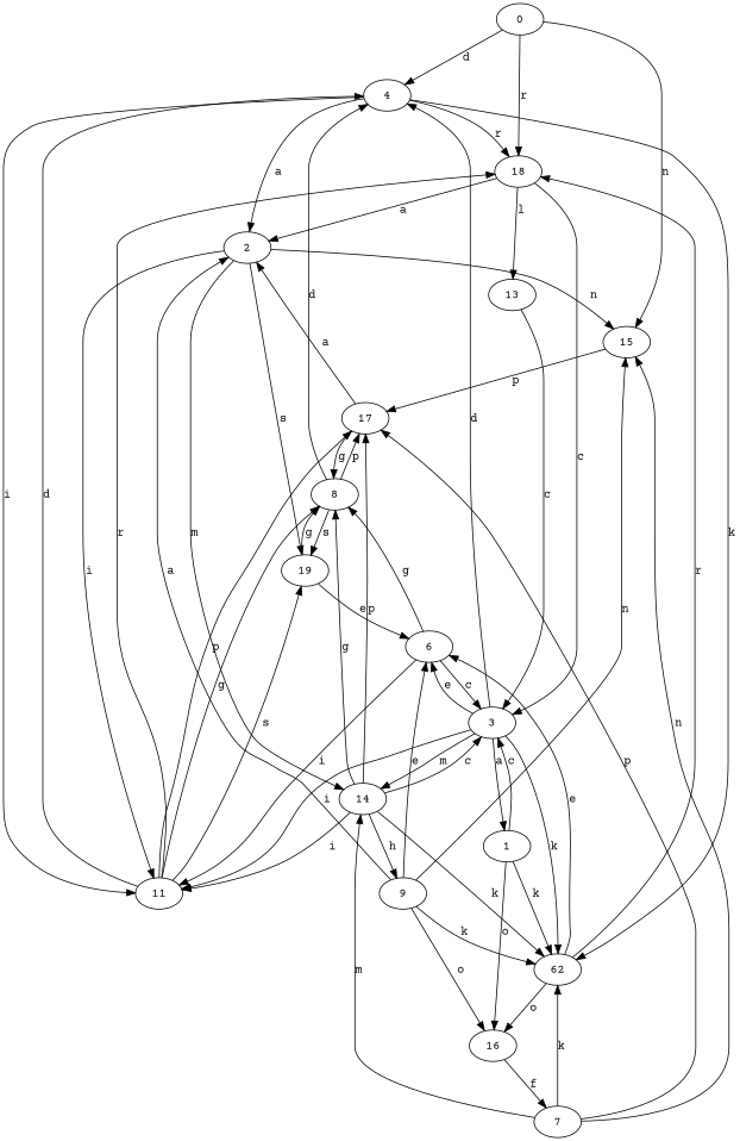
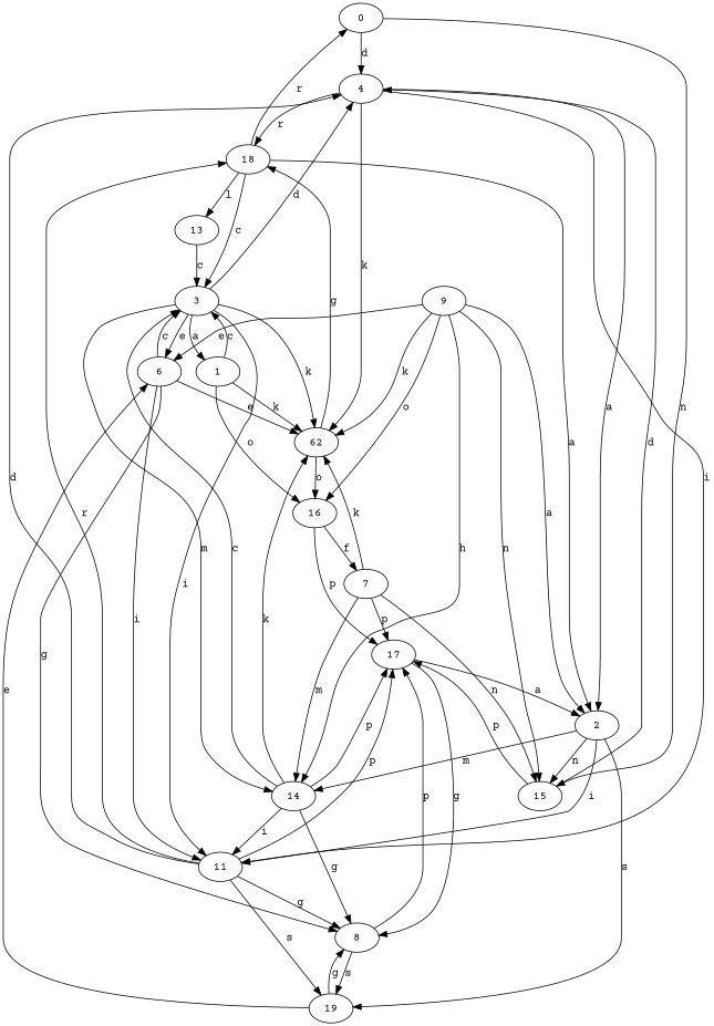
  strict digraph {
    fontname="Courier Prime"
    node [fontname="Courier Prime"]
    edge [fontname="Courier Prime"]
    0
    4
    15
    18
    n5 [label=62]
    2
    11
    17
    3
    13
    1
    16
    14
    6
    7
    19
    8
    9
    0 -> 4 [label=d]
    0 -> 15 [label=n]
-   0 -> 18 [label=r]
+   18 -> 0 [label=r]
    4 -> 18 [label=r]
    4 -> n5 [label=k]
    4 -> 2 [label=a]
    4 -> 11 [label=i]
-   8 -> 4 [label=d]
+   15 -> 4 [label=d]
    15 -> 17 [label=p]
    18 -> 2 [label=a]
    18 -> 3 [label=c]
    18 -> 13 [label=l]
-   n5 -> 18 [label=r]
+   n5 -> 18 [label=g]
    n5 -> 16 [label=o]
-   n5 -> 6 [label=e]
+   6 -> n5 [label=e]
    2 -> 15 [label=n]
    2 -> 11 [label=i]
    2 -> 14 [label=m]
    2 -> 19 [label=s]
    11 -> 4 [label=d]
    11 -> 18 [label=r]
    11 -> 17 [label=p]
    11 -> 19 [label=s]
    11 -> 8 [label=g]
    17 -> 2 [label=a]
    17 -> 8 [label=g]
    3 -> 4 [label=d]
    3 -> n5 [label=k]
    3 -> 11 [label=i]
    3 -> 1 [label=a]
    3 -> 14 [label=m]
    3 -> 6 [label=e]
    13 -> 3 [label=c]
    1 -> n5 [label=k]
    1 -> 3 [label=c]
    1 -> 16 [label=o]
+   16 -> 17 [label=p]
    16 -> 7 [label=f]
    14 -> n5 [label=k]
    14 -> 11 [label=i]
    14 -> 17 [label=p]
    14 -> 3 [label=c]
    14 -> 8 [label=g]
-   14 -> 9 [label=h]
+   9 -> 14 [label=h]
    6 -> 11 [label=i]
    6 -> 3 [label=c]
    6 -> 8 [label=g]
    7 -> 15 [label=n]
    7 -> n5 [label=k]
    7 -> 17 [label=p]
    7 -> 14 [label=m]
    19 -> 6 [label=e]
    19 -> 8 [label=g]
    8 -> 17 [label=p]
    8 -> 19 [label=s]
    9 -> 15 [label=n]
    9 -> n5 [label=k]
    9 -> 2 [label=a]
    9 -> 16 [label=o]
    9 -> 6 [label=e]
  }
